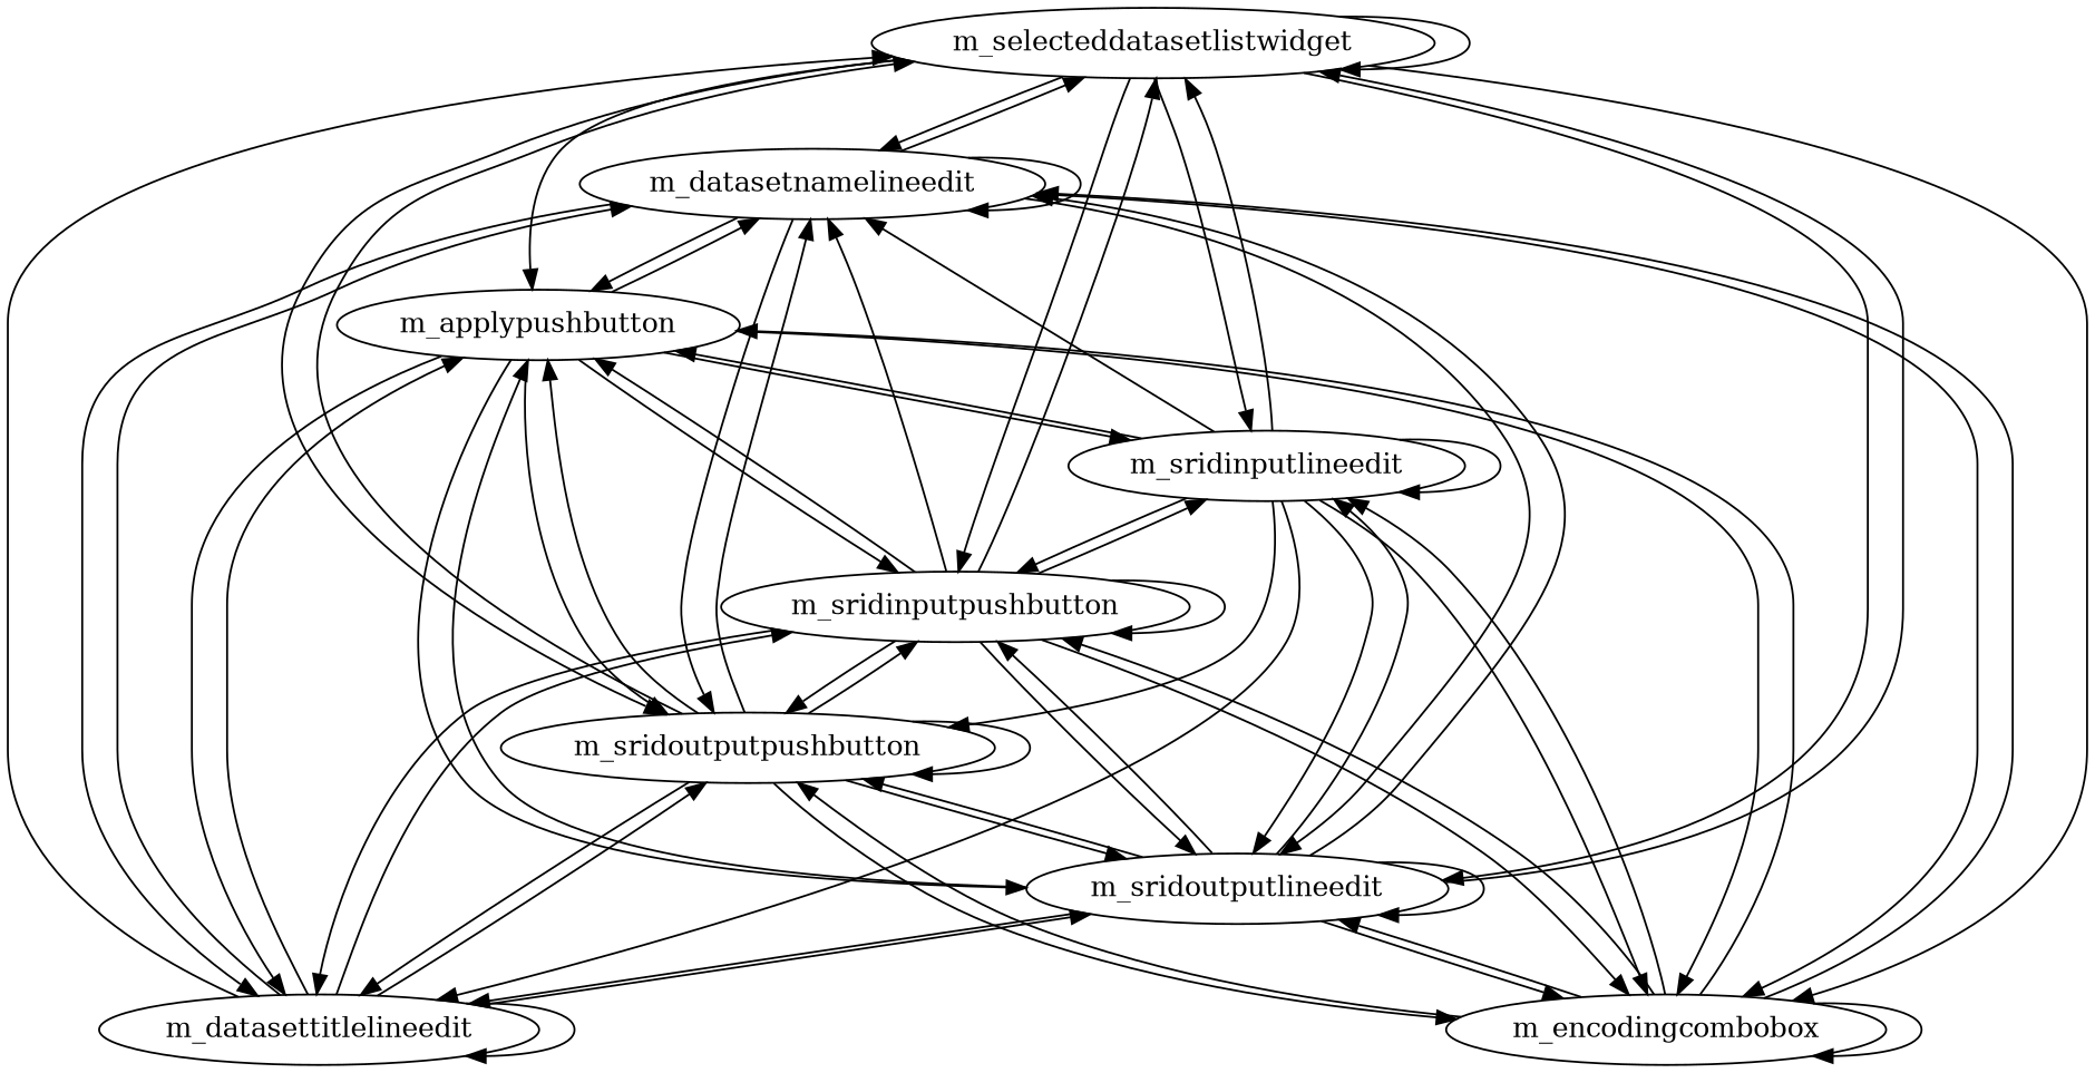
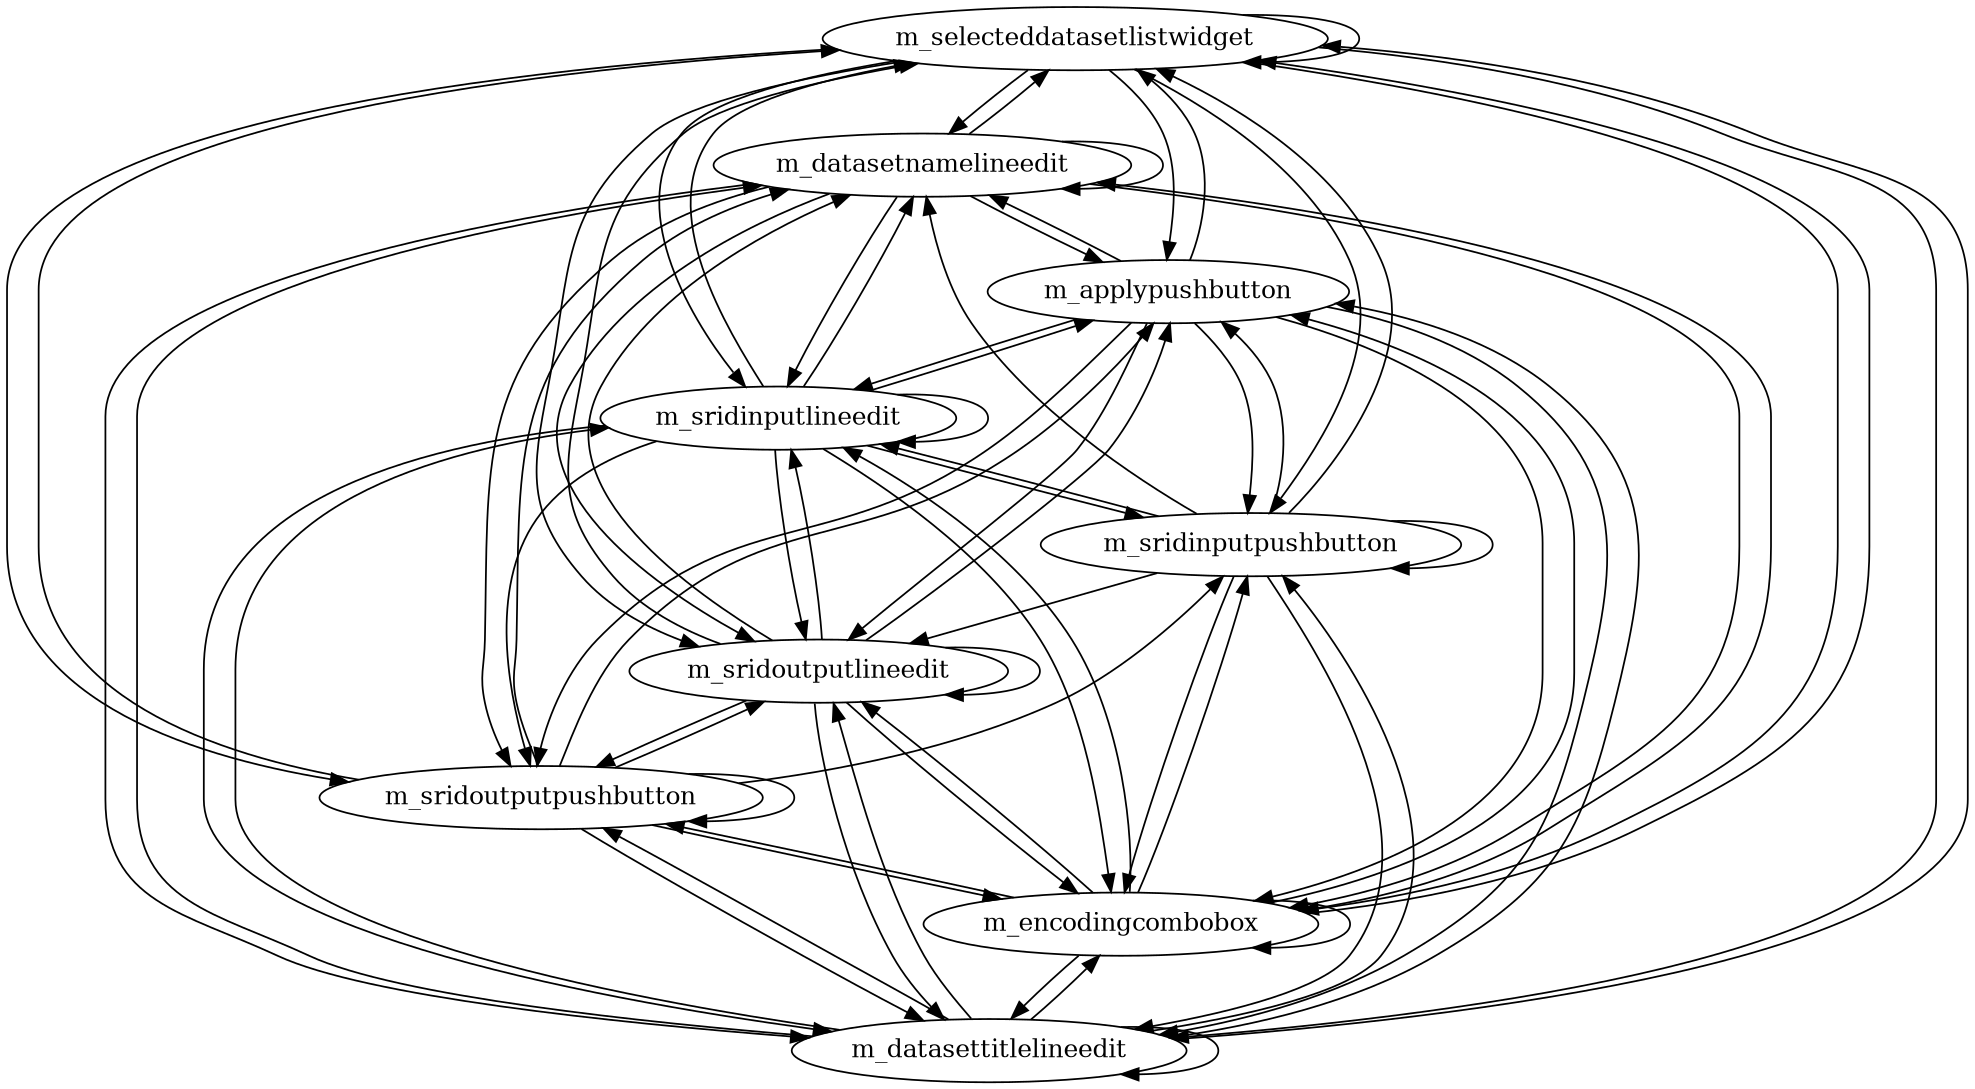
  strict digraph {
    n1 [label=m_selecteddatasetlistwidget]
    n2 [label=m_datasetnamelineedit]
    n3 [label=m_datasettitlelineedit]
    n4 [label=m_encodingcombobox]
    n5 [label=m_sridoutputlineedit]
    n6 [label=m_sridoutputpushbutton]
    n7 [label=m_sridinputpushbutton]
    n8 [label=m_sridinputlineedit]
    n9 [label=m_applypushbutton]
    n1 -> n1
    n1 -> n2
+   n1 -> n3
    n1 -> n4
    n1 -> n5
    n1 -> n6
    n1 -> n7
    n1 -> n8
    n1 -> n9
    n2 -> n1
    n2 -> n2
    n2 -> n3
    n2 -> n4
    n2 -> n5
    n2 -> n6
+   n2 -> n8
    n2 -> n9
    n3 -> n1
    n3 -> n2
    n3 -> n3
+   n3 -> n4
    n3 -> n5
    n3 -> n6
    n3 -> n7
+   n3 -> n8
    n3 -> n9
+   n4 -> n1
    n4 -> n2
+   n4 -> n3
    n4 -> n4
    n4 -> n5
    n4 -> n6
    n4 -> n7
    n4 -> n8
    n4 -> n9
    n5 -> n1
    n5 -> n2
    n5 -> n3
    n5 -> n4
    n5 -> n5
    n5 -> n6
-   n5 -> n7
    n5 -> n8
    n5 -> n9
    n6 -> n1
    n6 -> n2
    n6 -> n3
    n6 -> n4
    n6 -> n5
    n6 -> n6
    n6 -> n7
    n6 -> n9
    n7 -> n1
    n7 -> n2
    n7 -> n3
    n7 -> n4
    n7 -> n5
-   n7 -> n6
    n7 -> n7
    n7 -> n8
    n7 -> n9
    n8 -> n1
    n8 -> n2
    n8 -> n3
    n8 -> n4
    n8 -> n5
    n8 -> n6
    n8 -> n7
    n8 -> n8
    n8 -> n9
+   n9 -> n1
    n9 -> n2
    n9 -> n3
    n9 -> n4
    n9 -> n5
    n9 -> n6
    n9 -> n7
    n9 -> n8
  }
